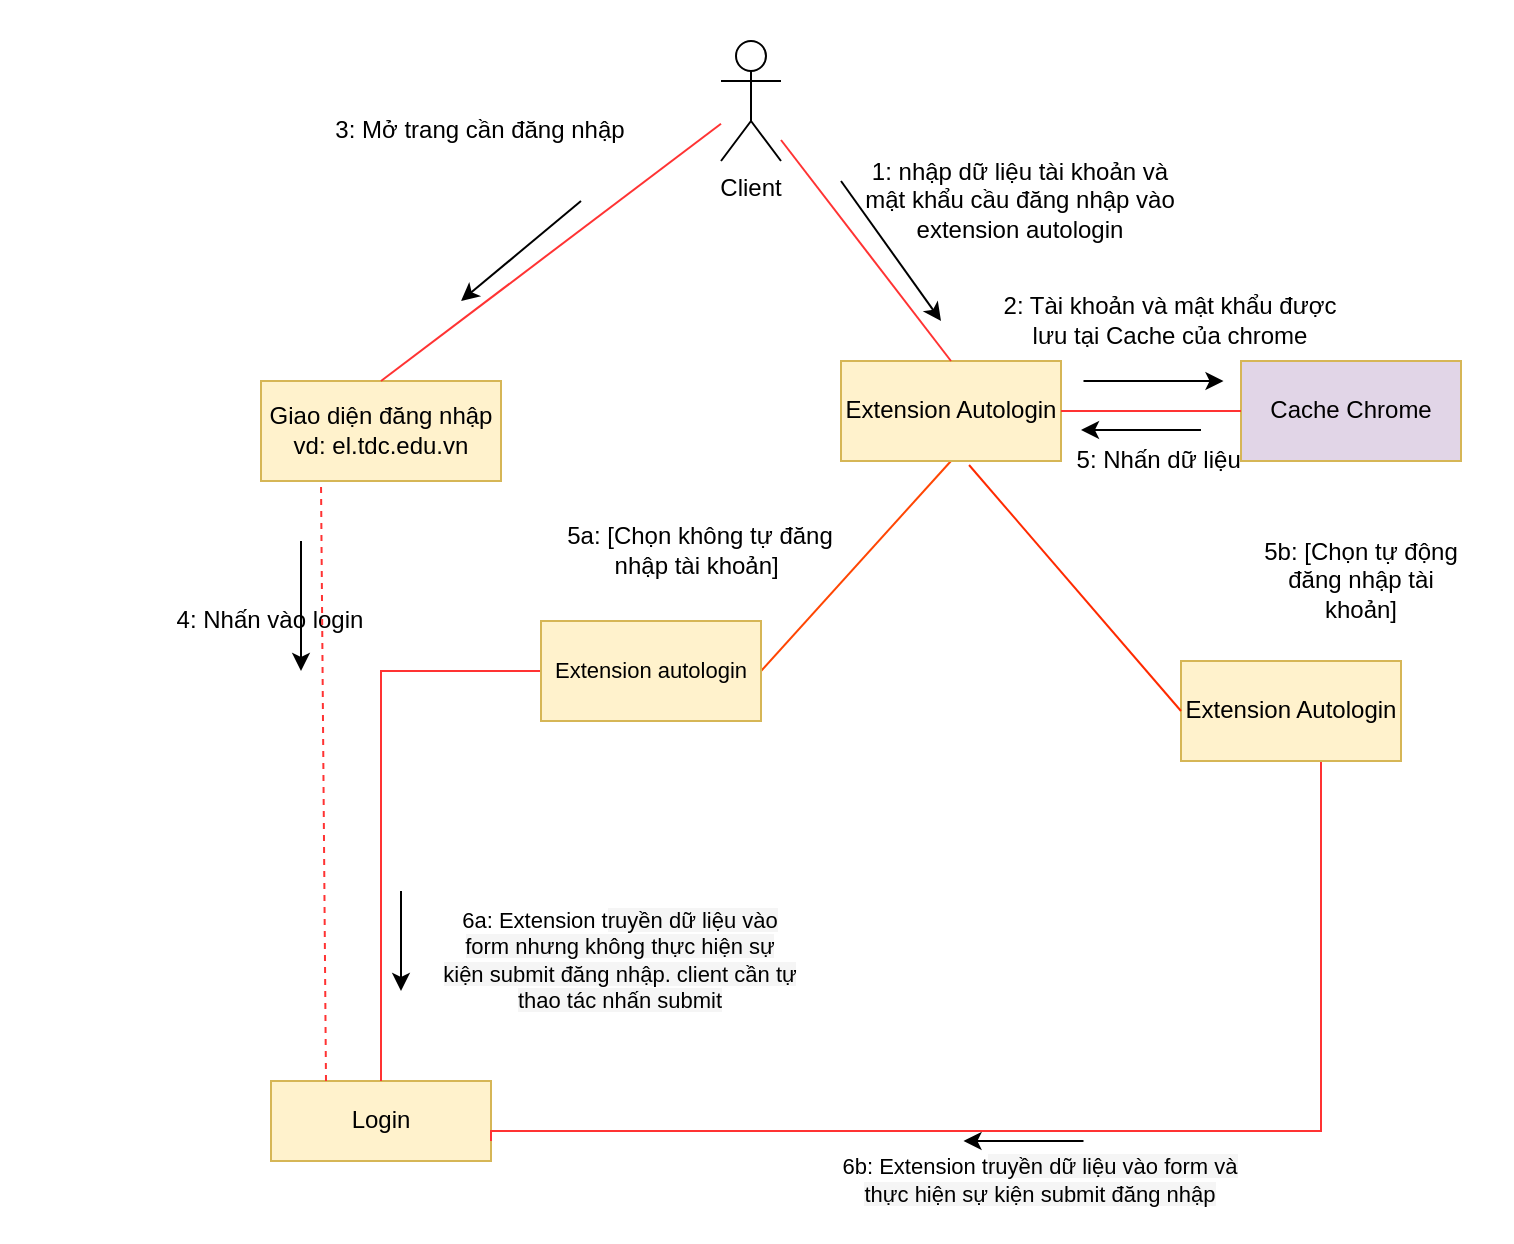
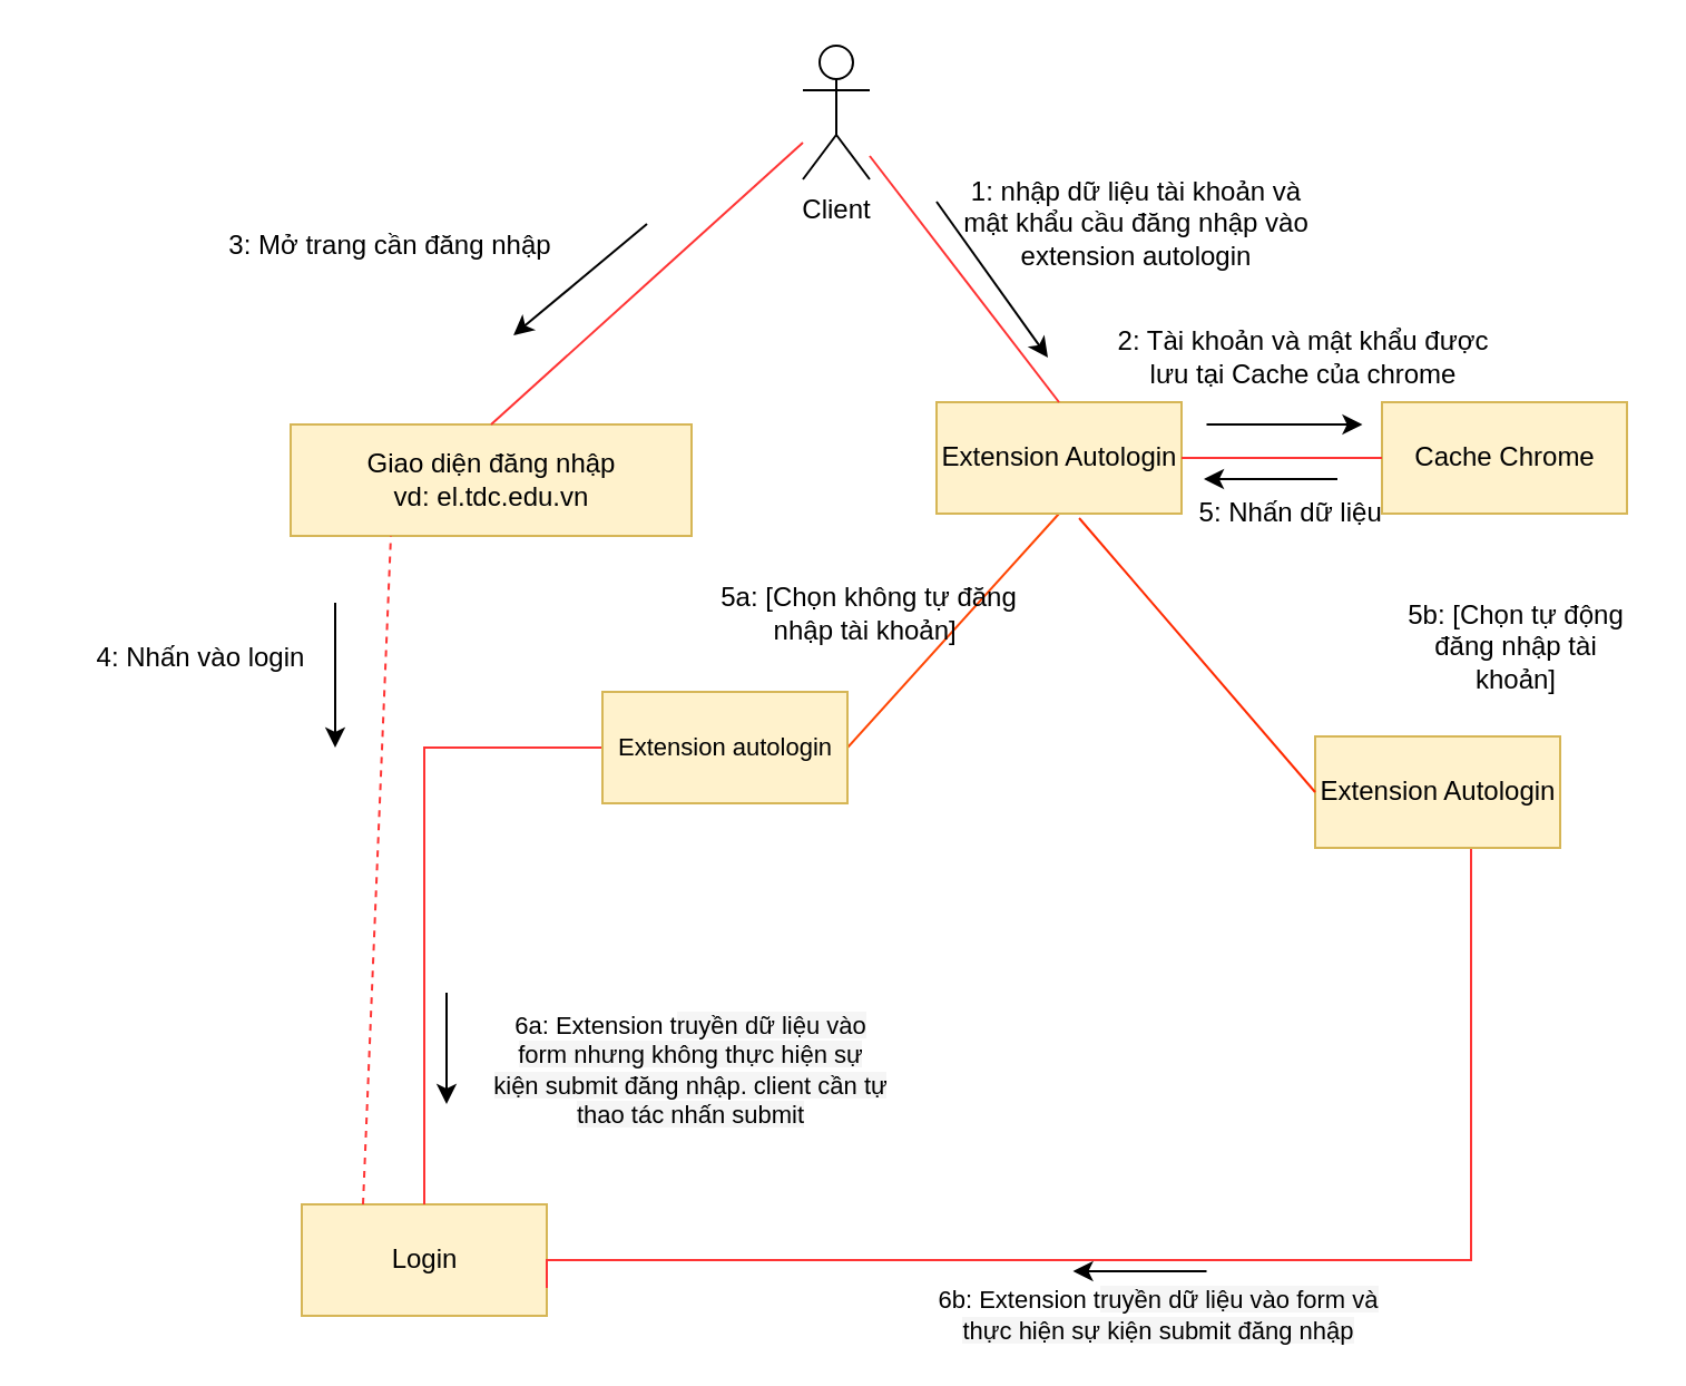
  <mxCell id="0" />
  <mxCell id="1" parent="0" />
  <mxCell id="2" value="Client" style="shape=umlActor;verticalLabelPosition=bottom;verticalAlign=top;html=1;outlineConnect=0;" parent="1" vertex="1"><mxGeometry x="360" y="20" width="30" height="60" as="geometry" /></mxCell>
- <mxCell id="3" value="Giao diện đăng nhập&lt;br&gt;vd: el.tdc.edu.vn" style="html=1;fillColor=#fff2cc;strokeColor=#d6b656;" parent="1" vertex="1"><mxGeometry x="130" y="190" width="120" height="50" as="geometry" /></mxCell>
+ <mxCell id="3" value="Giao diện đăng nhập&lt;br&gt;vd: el.tdc.edu.vn" style="html=1;fillColor=#fff2cc;strokeColor=#d6b656;" parent="1" vertex="1"><mxGeometry x="130" y="190" width="180" height="50" as="geometry" /></mxCell>
  <mxCell id="4" style="rounded=0;orthogonalLoop=1;jettySize=auto;html=1;exitX=0.5;exitY=1;exitDx=0;exitDy=0;entryX=1;entryY=0.5;entryDx=0;entryDy=0;endArrow=none;endFill=0;strokeColor=#FF4603;" parent="1" source="5" target="30" edge="1"><mxGeometry relative="1" as="geometry" /></mxCell>
  <mxCell id="5" value="Extension Autologin" style="html=1;fillColor=#fff2cc;strokeColor=#d6b656;" parent="1" vertex="1"><mxGeometry x="420" y="180" width="110" height="50" as="geometry" /></mxCell>
- <mxCell id="6" value="Cache Chrome" style="html=1;fillColor=#e1d5e7;strokeColor=#d6b656;" parent="1" vertex="1"><mxGeometry x="620" y="180" width="110" height="50" as="geometry" /></mxCell>
+ <mxCell id="6" value="Cache Chrome" style="html=1;fillColor=#fff2cc;strokeColor=#d6b656;" parent="1" vertex="1"><mxGeometry x="620" y="180" width="110" height="50" as="geometry" /></mxCell>
  <mxCell id="7" value="1: nhập dữ liệu tài khoản và mật khẩu cầu đăng nhập vào extension autologin" style="text;html=1;strokeColor=none;fillColor=none;align=center;verticalAlign=middle;whiteSpace=wrap;rounded=0;" parent="1" vertex="1"><mxGeometry x="430" y="90" width="160" height="20" as="geometry" /></mxCell>
  <mxCell id="8" value="2: Tài khoản và mật khẩu được lưu tại Cache của chrome" style="text;html=1;strokeColor=none;fillColor=none;align=center;verticalAlign=middle;whiteSpace=wrap;rounded=0;" parent="1" vertex="1"><mxGeometry x="500" y="150" width="170" height="20" as="geometry" /></mxCell>
- <mxCell id="9" value="3: Mở trang cần đăng nhập" style="text;html=1;strokeColor=none;fillColor=none;align=center;verticalAlign=middle;whiteSpace=wrap;rounded=0;" parent="1" vertex="1"><mxGeometry x="165" y="55" width="150" height="20" as="geometry" /></mxCell>
+ <mxCell id="9" value="3: Mở trang cần đăng nhập" style="text;html=1;strokeColor=none;fillColor=none;align=center;verticalAlign=middle;whiteSpace=wrap;rounded=0;" parent="1" vertex="1"><mxGeometry x="100" y="100" width="150" height="20" as="geometry" /></mxCell>
  <mxCell id="10" value="" style="endArrow=none;html=1;strokeColor=#FF3333;entryX=0.5;entryY=0;entryDx=0;entryDy=0;" parent="1" source="2" target="3" edge="1"><mxGeometry width="50" height="50" relative="1" as="geometry"><mxPoint x="580" y="80" as="sourcePoint" /><mxPoint x="630" y="30" as="targetPoint" /></mxGeometry></mxCell>
  <mxCell id="11" value="" style="endArrow=none;html=1;strokeColor=#FF3333;entryX=0.5;entryY=0;entryDx=0;entryDy=0;" parent="1" source="2" target="5" edge="1"><mxGeometry width="50" height="50" relative="1" as="geometry"><mxPoint x="580" y="80" as="sourcePoint" /><mxPoint x="630" y="30" as="targetPoint" /></mxGeometry></mxCell>
  <mxCell id="12" value="" style="endArrow=none;html=1;strokeColor=#FF3333;entryX=0;entryY=0.5;entryDx=0;entryDy=0;exitX=1;exitY=0.5;exitDx=0;exitDy=0;" parent="1" source="5" target="6" edge="1"><mxGeometry width="50" height="50" relative="1" as="geometry"><mxPoint x="580" y="80" as="sourcePoint" /><mxPoint x="630" y="30" as="targetPoint" /></mxGeometry></mxCell>
  <mxCell id="13" value="" style="endArrow=classic;html=1;" parent="1" edge="1"><mxGeometry width="50" height="50" relative="1" as="geometry"><mxPoint x="420" y="90" as="sourcePoint" /><mxPoint x="470" y="160" as="targetPoint" /></mxGeometry></mxCell>
  <mxCell id="14" value="" style="endArrow=classic;html=1;" parent="1" edge="1"><mxGeometry width="50" height="50" relative="1" as="geometry"><mxPoint x="541.25" y="190" as="sourcePoint" /><mxPoint x="611.25" y="190" as="targetPoint" /></mxGeometry></mxCell>
  <mxCell id="15" value="" style="endArrow=classic;html=1;" parent="1" edge="1"><mxGeometry width="50" height="50" relative="1" as="geometry"><mxPoint x="290" y="100" as="sourcePoint" /><mxPoint x="230" y="150" as="targetPoint" /></mxGeometry></mxCell>
- <mxCell id="16" value="Login" style="html=1;fillColor=#fff2cc;strokeColor=#d6b656;" parent="1" vertex="1"><mxGeometry x="135" y="540" width="110" height="40" as="geometry" /></mxCell>
- <mxCell id="17" value="4: Nhấn vào login" style="text;html=1;strokeColor=none;fillColor=none;align=center;verticalAlign=middle;whiteSpace=wrap;rounded=0;" parent="1" vertex="1"><mxGeometry x="65" y="300" width="140" height="20" as="geometry" /></mxCell>
+ <mxCell id="16" value="Login" style="html=1;fillColor=#fff2cc;strokeColor=#d6b656;" parent="1" vertex="1"><mxGeometry x="135" y="540" width="110" height="50" as="geometry" /></mxCell>
+ <mxCell id="17" value="4: Nhấn vào login" style="text;html=1;strokeColor=none;fillColor=none;align=center;verticalAlign=middle;whiteSpace=wrap;rounded=0;" parent="1" vertex="1"><mxGeometry x="20" y="285" width="140" height="20" as="geometry" /></mxCell>
  <mxCell id="18" value="5b: [Chọn tự động đăng nhập tài khoản]" style="text;html=1;strokeColor=none;fillColor=none;align=center;verticalAlign=middle;whiteSpace=wrap;rounded=0;" parent="1" vertex="1"><mxGeometry x="626.24" y="280" width="108.75" height="20" as="geometry" /></mxCell>
  <mxCell id="19" value="" style="endArrow=classic;html=1;" parent="1" edge="1"><mxGeometry width="50" height="50" relative="1" as="geometry"><mxPoint x="600" y="214.5" as="sourcePoint" /><mxPoint x="540" y="214.5" as="targetPoint" /></mxGeometry></mxCell>
  <mxCell id="20" value="5: Nhấn dữ liệu&amp;nbsp;" style="text;html=1;strokeColor=none;fillColor=none;align=center;verticalAlign=middle;whiteSpace=wrap;rounded=0;" parent="1" vertex="1"><mxGeometry x="495.62" y="220" width="170" height="20" as="geometry" /></mxCell>
- <mxCell id="21" value="5a: [Chọn không tự đăng nhập tài khoản]&amp;nbsp;" style="text;html=1;strokeColor=none;fillColor=none;align=center;verticalAlign=middle;whiteSpace=wrap;rounded=0;" parent="1" vertex="1"><mxGeometry x="280" y="265" width="140" height="20" as="geometry" /></mxCell>
+ <mxCell id="21" value="5a: [Chọn không tự đăng nhập tài khoản]&amp;nbsp;" style="text;html=1;strokeColor=none;fillColor=none;align=center;verticalAlign=middle;whiteSpace=wrap;rounded=0;" parent="1" vertex="1"><mxGeometry x="320" y="265" width="140" height="20" as="geometry" /></mxCell>
  <mxCell id="22" value="" style="endArrow=classic;html=1;" parent="1" edge="1"><mxGeometry width="50" height="50" relative="1" as="geometry"><mxPoint x="200" y="445" as="sourcePoint" /><mxPoint x="200" y="495" as="targetPoint" /></mxGeometry></mxCell>
  <mxCell id="23" style="edgeStyle=orthogonalEdgeStyle;rounded=0;orthogonalLoop=1;jettySize=auto;html=1;entryX=1;entryY=0.75;entryDx=0;entryDy=0;endArrow=none;endFill=0;strokeColor=#FF3333;" parent="1" source="24" target="16" edge="1"><mxGeometry relative="1" as="geometry"><Array as="points"><mxPoint x="660" y="565" /><mxPoint x="245" y="565" /></Array></mxGeometry></mxCell>
  <mxCell id="24" value="Extension Autologin" style="html=1;fillColor=#fff2cc;strokeColor=#d6b656;" parent="1" vertex="1"><mxGeometry x="590" y="330" width="110" height="50" as="geometry" /></mxCell>
  <mxCell id="25" value="&lt;font style=&quot;font-size: 11px&quot;&gt;6a: Extension t&lt;span style=&quot;background-color: rgb(245 , 245 , 245) ; font-size: 11px&quot;&gt;ruyền dữ liệu vào form nhưng không thực hiện sự kiện submit đăng nhập. client cần tự thao tác nhấn submit&lt;/span&gt;&lt;/font&gt;" style="text;html=1;strokeColor=none;fillColor=none;align=center;verticalAlign=middle;whiteSpace=wrap;rounded=0;fontSize=11;" parent="1" vertex="1"><mxGeometry x="220" y="470" width="180" height="20" as="geometry" /></mxCell>
  <mxCell id="26" value="" style="endArrow=classic;html=1;" parent="1" edge="1"><mxGeometry width="50" height="50" relative="1" as="geometry"><mxPoint x="541.25" y="570" as="sourcePoint" /><mxPoint x="481.25" y="570" as="targetPoint" /></mxGeometry></mxCell>
  <mxCell id="27" value="" style="endArrow=none;html=1;strokeColor=#FF3333;entryX=0.25;entryY=1;entryDx=0;entryDy=0;exitX=0.25;exitY=0;exitDx=0;exitDy=0;dashed=1;" parent="1" source="16" target="3" edge="1"><mxGeometry width="50" height="50" relative="1" as="geometry"><mxPoint x="480" y="260" as="sourcePoint" /><mxPoint x="530" y="210" as="targetPoint" /></mxGeometry></mxCell>
  <mxCell id="28" value="&lt;font style=&quot;font-size: 11px&quot;&gt;6b: Extension t&lt;span style=&quot;background-color: rgb(245 , 245 , 245) ; font-size: 11px&quot;&gt;ruyền dữ liệu vào form và thực hiện sự kiện submit đăng nhập&lt;/span&gt;&lt;/font&gt;" style="text;html=1;strokeColor=none;fillColor=none;align=center;verticalAlign=middle;whiteSpace=wrap;rounded=0;fontSize=11;" parent="1" vertex="1"><mxGeometry x="420" y="580" width="200" height="20" as="geometry" /></mxCell>
  <mxCell id="29" style="edgeStyle=orthogonalEdgeStyle;rounded=0;orthogonalLoop=1;jettySize=auto;html=1;endArrow=none;endFill=0;strokeColor=#FF3333;fontSize=11;exitX=0;exitY=0.5;exitDx=0;exitDy=0;" parent="1" source="30" target="16" edge="1"><mxGeometry relative="1" as="geometry"><Array as="points"><mxPoint x="190" y="335" /></Array></mxGeometry></mxCell>
  <mxCell id="30" value="Extension autologin" style="html=1;fontSize=11;fillColor=#fff2cc;strokeColor=#d6b656;" parent="1" vertex="1"><mxGeometry y="310" width="110" height="50" as="geometry" x="270" /></mxCell>
  <mxCell id="31" value="" style="endArrow=classic;html=1;" parent="1" edge="1"><mxGeometry width="50" height="50" relative="1" as="geometry"><mxPoint x="150" y="270" as="sourcePoint" /><mxPoint x="150" y="335" as="targetPoint" /></mxGeometry></mxCell>
  <mxCell id="32" style="rounded=0;orthogonalLoop=1;jettySize=auto;html=1;exitX=0.582;exitY=1.04;exitDx=0;exitDy=0;entryX=0;entryY=0.5;entryDx=0;entryDy=0;endArrow=none;endFill=0;exitPerimeter=0;strokeColor=#FF2A00;" parent="1" source="5" target="24" edge="1"><mxGeometry relative="1" as="geometry"><mxPoint x="457.5" y="240" as="sourcePoint" /><mxPoint x="390" y="345" as="targetPoint" /></mxGeometry></mxCell>
